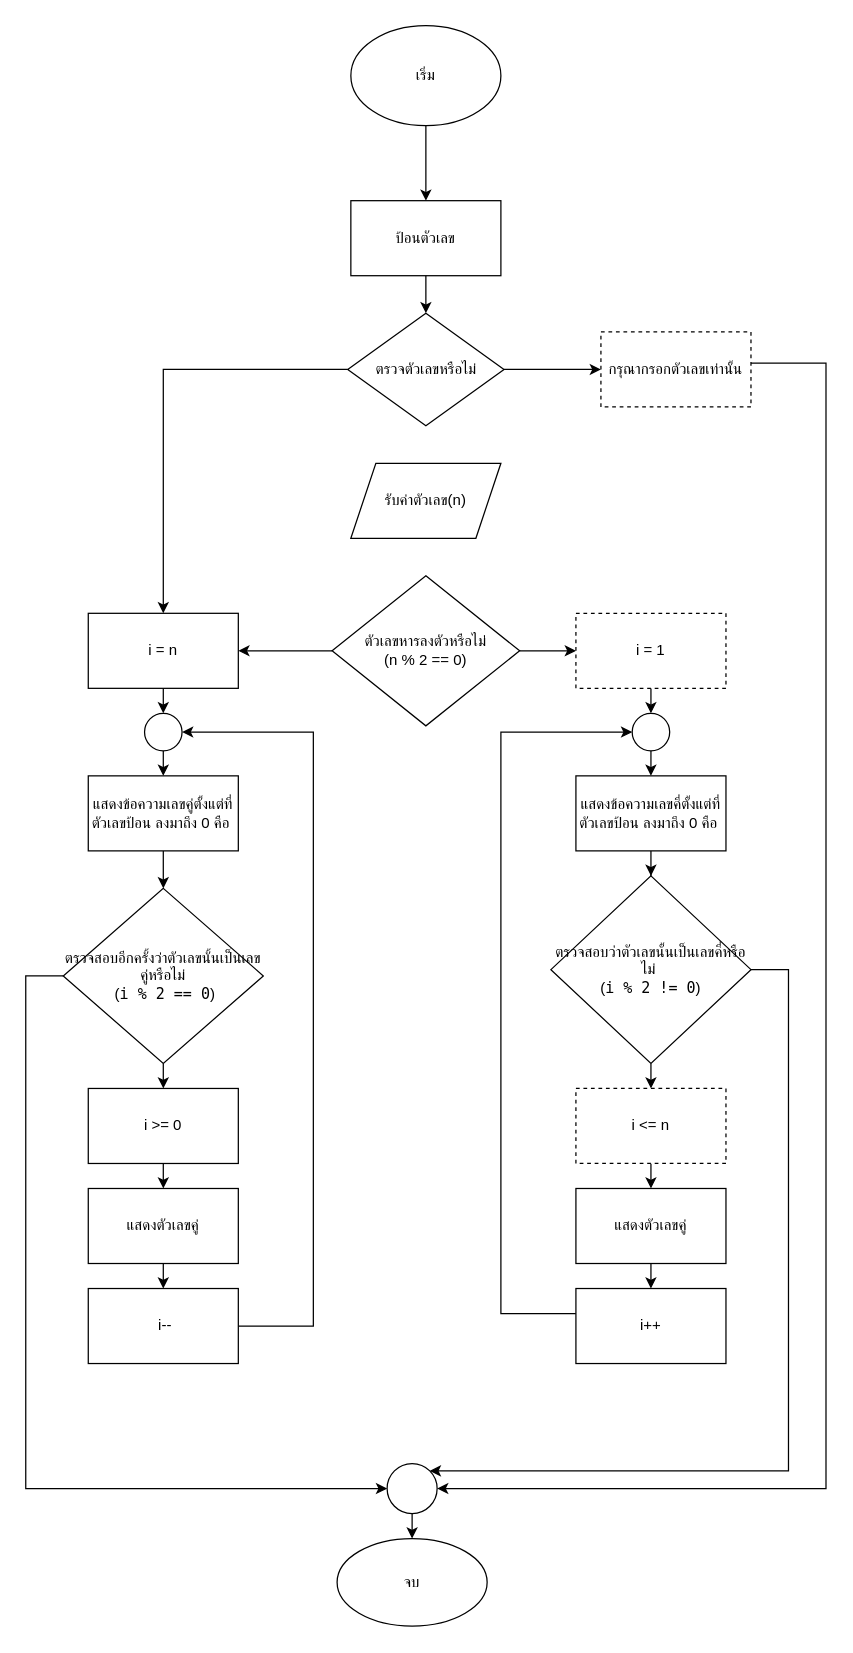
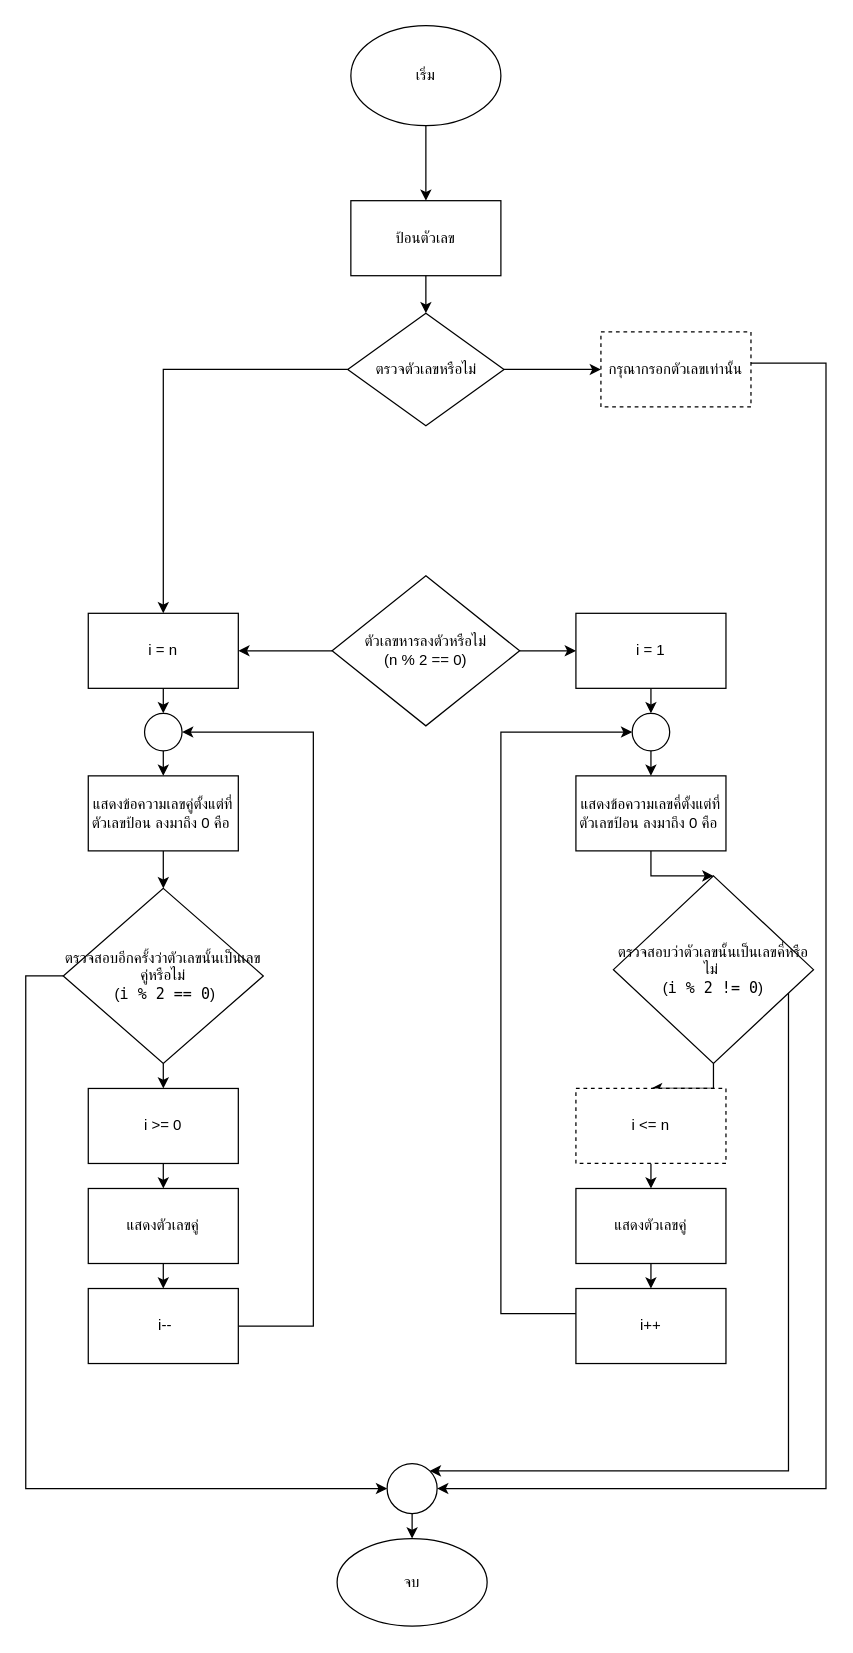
  <mxCell id="0" />
  <mxCell id="1" parent="0" />
  <mxCell id="2" style="edgeStyle=orthogonalEdgeStyle;rounded=0;orthogonalLoop=1;jettySize=auto;html=1;entryX=0.5;entryY=0;entryDx=0;entryDy=0;" edge="1" parent="1" source="3" target="9"><mxGeometry relative="1" as="geometry" /></mxCell>
  <mxCell id="3" value="เริ่ม" style="ellipse;whiteSpace=wrap;html=1;" vertex="1" parent="1"><mxGeometry x="280" y="20" width="120" height="80" as="geometry" /></mxCell>
- <mxCell id="4" value="รับค่าตัวเลข(n)" style="shape=parallelogram;perimeter=parallelogramPerimeter;whiteSpace=wrap;html=1;fixedSize=1;" vertex="1" parent="1"><mxGeometry x="280" y="370" width="120" height="60" as="geometry" /></mxCell>
  <mxCell id="5" style="edgeStyle=orthogonalEdgeStyle;rounded=0;orthogonalLoop=1;jettySize=auto;html=1;exitX=0;exitY=0.5;exitDx=0;exitDy=0;entryX=1;entryY=0.5;entryDx=0;entryDy=0;" edge="1" parent="1" source="7" target="27"><mxGeometry relative="1" as="geometry" /></mxCell>
  <mxCell id="6" style="edgeStyle=orthogonalEdgeStyle;rounded=0;orthogonalLoop=1;jettySize=auto;html=1;entryX=0;entryY=0.5;entryDx=0;entryDy=0;" edge="1" parent="1" source="7" target="29"><mxGeometry relative="1" as="geometry" /></mxCell>
  <mxCell id="7" value="&lt;div&gt;&lt;font style=&quot;color: light-dark(rgb(0, 0, 0), rgb(12, 67, 96));&quot;&gt;&lt;span style=&quot;background-color: transparent; color: light-dark(rgb(0, 0, 0), rgb(255, 255, 255));&quot;&gt;ตัวเลข&lt;/span&gt;หารลงตัวหรือไม่่&lt;/font&gt;&lt;/div&gt;&lt;div&gt;&lt;font style=&quot;color: light-dark(rgb(0, 0, 0), rgb(12, 67, 96));&quot;&gt;(n % 2 == 0)&lt;/font&gt;&lt;/div&gt;" style="rhombus;whiteSpace=wrap;html=1;" vertex="1" parent="1"><mxGeometry x="265" y="460" width="150" height="120" as="geometry" /></mxCell>
  <mxCell id="8" style="edgeStyle=orthogonalEdgeStyle;rounded=0;orthogonalLoop=1;jettySize=auto;html=1;" edge="1" parent="1" source="46" target="27"><mxGeometry relative="1" as="geometry" /></mxCell>
  <mxCell id="9" value="ป้อนตัวเลข" style="rounded=0;whiteSpace=wrap;html=1;" vertex="1" parent="1"><mxGeometry x="280" y="160" width="120" height="60" as="geometry" /></mxCell>
  <mxCell id="10" style="edgeStyle=orthogonalEdgeStyle;rounded=0;orthogonalLoop=1;jettySize=auto;html=1;exitX=0.5;exitY=1;exitDx=0;exitDy=0;entryX=0.5;entryY=0;entryDx=0;entryDy=0;" edge="1" parent="1" source="11" target="16"><mxGeometry relative="1" as="geometry" /></mxCell>
  <mxCell id="11" value="แสดงข้อความเลขคู่ตั้งแต่ที่ตัวเลขป้อน ลงมาถึง 0 คือ&amp;nbsp;" style="rounded=0;whiteSpace=wrap;html=1;" vertex="1" parent="1"><mxGeometry x="70" y="620" width="120" height="60" as="geometry" /></mxCell>
  <mxCell id="12" style="edgeStyle=orthogonalEdgeStyle;rounded=0;orthogonalLoop=1;jettySize=auto;html=1;entryX=0.5;entryY=0;entryDx=0;entryDy=0;" edge="1" parent="1" source="13" target="21"><mxGeometry relative="1" as="geometry" /></mxCell>
  <mxCell id="13" value="แสดงข้อความเลขคี่ตั้งแต่ที่ตัวเลขป้อน ลงมาถึง 0 คือ&amp;nbsp;" style="rounded=0;whiteSpace=wrap;html=1;" vertex="1" parent="1"><mxGeometry x="460" y="620" width="120" height="60" as="geometry" /></mxCell>
  <mxCell id="14" style="edgeStyle=orthogonalEdgeStyle;rounded=0;orthogonalLoop=1;jettySize=auto;html=1;exitX=0.5;exitY=1;exitDx=0;exitDy=0;entryX=0.5;entryY=0;entryDx=0;entryDy=0;" edge="1" parent="1" source="16" target="18"><mxGeometry relative="1" as="geometry" /></mxCell>
  <mxCell id="15" style="edgeStyle=orthogonalEdgeStyle;rounded=0;orthogonalLoop=1;jettySize=auto;html=1;entryX=0;entryY=0.5;entryDx=0;entryDy=0;" edge="1" parent="1" source="16" target="42"><mxGeometry relative="1" as="geometry"><Array as="points"><mxPoint x="20" y="780" /><mxPoint x="20" y="1190" /></Array></mxGeometry></mxCell>
  <mxCell id="16" value="&lt;div&gt;ตรวจสอบอีกครั้งว่าตัวเลขนั้นเป็นเลขคู่หรือไม่&lt;/div&gt;&lt;div&gt;&amp;nbsp;(&lt;code&gt;i % 2 == 0&lt;/code&gt;)&lt;/div&gt;" style="rhombus;whiteSpace=wrap;html=1;" vertex="1" parent="1"><mxGeometry x="50" y="710" width="160" height="140" as="geometry" /></mxCell>
  <mxCell id="17" style="edgeStyle=orthogonalEdgeStyle;rounded=0;orthogonalLoop=1;jettySize=auto;html=1;exitX=0.5;exitY=1;exitDx=0;exitDy=0;entryX=0.5;entryY=0;entryDx=0;entryDy=0;" edge="1" parent="1" source="18" target="25"><mxGeometry relative="1" as="geometry" /></mxCell>
  <mxCell id="18" value="i &amp;gt;= 0" style="rounded=0;whiteSpace=wrap;html=1;" vertex="1" parent="1"><mxGeometry x="70" y="870" width="120" height="60" as="geometry" /></mxCell>
  <mxCell id="19" style="edgeStyle=orthogonalEdgeStyle;rounded=0;orthogonalLoop=1;jettySize=auto;html=1;exitX=0.5;exitY=1;exitDx=0;exitDy=0;entryX=0.5;entryY=0;entryDx=0;entryDy=0;" edge="1" parent="1" source="21" target="31"><mxGeometry relative="1" as="geometry" /></mxCell>
  <mxCell id="20" style="edgeStyle=orthogonalEdgeStyle;rounded=0;orthogonalLoop=1;jettySize=auto;html=1;entryX=1;entryY=0;entryDx=0;entryDy=0;" edge="1" parent="1" source="21" target="42"><mxGeometry relative="1" as="geometry"><Array as="points"><mxPoint x="630" y="775" /><mxPoint x="630" y="1176" /></Array></mxGeometry></mxCell>
- <mxCell id="21" value="ตรวจสอบว่าตัวเลขนั้นเป็นเลขคี่หรือไม่&amp;nbsp;&lt;div&gt;(&lt;code&gt;i % 2 != 0&lt;/code&gt;)&lt;/div&gt;" style="rhombus;whiteSpace=wrap;html=1;" vertex="1" parent="1"><mxGeometry x="440" y="700" width="160" height="150" as="geometry" /></mxCell>
+ <mxCell id="21" value="ตรวจสอบว่าตัวเลขนั้นเป็นเลขคี่หรือไม่&amp;nbsp;&lt;div&gt;(&lt;code&gt;i % 2 != 0&lt;/code&gt;)&lt;/div&gt;" style="rhombus;whiteSpace=wrap;html=1;" vertex="1" parent="1"><mxGeometry x="490" y="700" width="160" height="150" as="geometry" /></mxCell>
  <mxCell id="22" style="edgeStyle=orthogonalEdgeStyle;rounded=0;orthogonalLoop=1;jettySize=auto;html=1;exitX=0.5;exitY=1;exitDx=0;exitDy=0;entryX=0.5;entryY=0;entryDx=0;entryDy=0;" edge="1" parent="1" source="23" target="35"><mxGeometry relative="1" as="geometry" /></mxCell>
  <mxCell id="23" value="แสดงตัวเลขคู่" style="rounded=0;whiteSpace=wrap;html=1;" vertex="1" parent="1"><mxGeometry x="460" y="950" width="120" height="60" as="geometry" /></mxCell>
  <mxCell id="24" style="edgeStyle=orthogonalEdgeStyle;rounded=0;orthogonalLoop=1;jettySize=auto;html=1;exitX=0.5;exitY=1;exitDx=0;exitDy=0;entryX=0.5;entryY=0;entryDx=0;entryDy=0;" edge="1" parent="1" source="25" target="33"><mxGeometry relative="1" as="geometry" /></mxCell>
  <mxCell id="25" value="แสดงตัวเลขคู่" style="rounded=0;whiteSpace=wrap;html=1;" vertex="1" parent="1"><mxGeometry x="70" y="950" width="120" height="60" as="geometry" /></mxCell>
  <mxCell id="26" style="edgeStyle=orthogonalEdgeStyle;rounded=0;orthogonalLoop=1;jettySize=auto;html=1;exitX=0.5;exitY=1;exitDx=0;exitDy=0;entryX=0.5;entryY=0;entryDx=0;entryDy=0;" edge="1" parent="1" source="27" target="37"><mxGeometry relative="1" as="geometry" /></mxCell>
  <mxCell id="27" value="i = n" style="rounded=0;whiteSpace=wrap;html=1;" vertex="1" parent="1"><mxGeometry x="70" y="490" width="120" height="60" as="geometry" /></mxCell>
  <mxCell id="28" style="edgeStyle=orthogonalEdgeStyle;rounded=0;orthogonalLoop=1;jettySize=auto;html=1;exitX=0.5;exitY=1;exitDx=0;exitDy=0;entryX=0.5;entryY=0;entryDx=0;entryDy=0;" edge="1" parent="1" source="29" target="40"><mxGeometry relative="1" as="geometry" /></mxCell>
- <mxCell id="29" value="i = 1" style="rounded=0;whiteSpace=wrap;html=1;dashed=1;" vertex="1" parent="1"><mxGeometry x="460" y="490" width="120" height="60" as="geometry" /></mxCell>
+ <mxCell id="29" value="i = 1" style="rounded=0;whiteSpace=wrap;html=1;" vertex="1" parent="1"><mxGeometry x="460" y="490" width="120" height="60" as="geometry" /></mxCell>
  <mxCell id="30" style="edgeStyle=orthogonalEdgeStyle;rounded=0;orthogonalLoop=1;jettySize=auto;html=1;exitX=0.5;exitY=1;exitDx=0;exitDy=0;entryX=0.5;entryY=0;entryDx=0;entryDy=0;" edge="1" parent="1" source="31" target="23"><mxGeometry relative="1" as="geometry" /></mxCell>
  <mxCell id="31" value="i &amp;lt;= n" style="rounded=0;whiteSpace=wrap;html=1;dashed=1;" vertex="1" parent="1"><mxGeometry x="460" y="870" width="120" height="60" as="geometry" /></mxCell>
  <mxCell id="32" style="edgeStyle=orthogonalEdgeStyle;rounded=0;orthogonalLoop=1;jettySize=auto;html=1;entryX=1;entryY=0.5;entryDx=0;entryDy=0;" edge="1" parent="1" source="33" target="37"><mxGeometry relative="1" as="geometry"><Array as="points"><mxPoint x="250" y="1060" /><mxPoint x="250" y="585" /></Array></mxGeometry></mxCell>
  <mxCell id="33" value="&amp;nbsp;i--" style="rounded=0;whiteSpace=wrap;html=1;" vertex="1" parent="1"><mxGeometry x="70" y="1030" width="120" height="60" as="geometry" /></mxCell>
  <mxCell id="34" style="edgeStyle=orthogonalEdgeStyle;rounded=0;orthogonalLoop=1;jettySize=auto;html=1;entryX=0;entryY=0.5;entryDx=0;entryDy=0;" edge="1" parent="1" source="35" target="40"><mxGeometry relative="1" as="geometry"><Array as="points"><mxPoint x="400" y="1050" /><mxPoint x="400" y="585" /></Array></mxGeometry></mxCell>
  <mxCell id="35" value="i++" style="rounded=0;whiteSpace=wrap;html=1;" vertex="1" parent="1"><mxGeometry x="460" y="1030" width="120" height="60" as="geometry" /></mxCell>
  <mxCell id="36" style="edgeStyle=orthogonalEdgeStyle;rounded=0;orthogonalLoop=1;jettySize=auto;html=1;exitX=0.5;exitY=1;exitDx=0;exitDy=0;entryX=0.5;entryY=0;entryDx=0;entryDy=0;" edge="1" parent="1" source="37" target="11"><mxGeometry relative="1" as="geometry" /></mxCell>
  <mxCell id="37" value="" style="ellipse;whiteSpace=wrap;html=1;aspect=fixed;" vertex="1" parent="1"><mxGeometry x="115" y="570" width="30" height="30" as="geometry" /></mxCell>
  <mxCell id="38" style="edgeStyle=orthogonalEdgeStyle;rounded=0;orthogonalLoop=1;jettySize=auto;html=1;exitX=0.5;exitY=1;exitDx=0;exitDy=0;entryX=0.5;entryY=0;entryDx=0;entryDy=0;" edge="1" parent="1" source="40" target="13"><mxGeometry relative="1" as="geometry" /></mxCell>
  <mxCell id="39" style="edgeStyle=orthogonalEdgeStyle;rounded=0;orthogonalLoop=1;jettySize=auto;html=1;exitX=0.5;exitY=1;exitDx=0;exitDy=0;" edge="1" parent="1" source="40"><mxGeometry relative="1" as="geometry"><mxPoint x="520" y="600" as="targetPoint" /></mxGeometry></mxCell>
  <mxCell id="40" value="" style="ellipse;whiteSpace=wrap;html=1;aspect=fixed;" vertex="1" parent="1"><mxGeometry x="505" y="570" width="30" height="30" as="geometry" /></mxCell>
  <mxCell id="41" style="edgeStyle=orthogonalEdgeStyle;rounded=0;orthogonalLoop=1;jettySize=auto;html=1;exitX=0.5;exitY=1;exitDx=0;exitDy=0;entryX=0.5;entryY=0;entryDx=0;entryDy=0;" edge="1" parent="1" source="42" target="43"><mxGeometry relative="1" as="geometry" /></mxCell>
  <mxCell id="42" value="" style="ellipse;whiteSpace=wrap;html=1;aspect=fixed;" vertex="1" parent="1"><mxGeometry x="309" y="1170" width="40" height="40" as="geometry" /></mxCell>
  <mxCell id="43" value="จบ" style="ellipse;whiteSpace=wrap;html=1;" vertex="1" parent="1"><mxGeometry x="269" y="1230" width="120" height="70" as="geometry" /></mxCell>
  <mxCell id="44" value="" style="edgeStyle=orthogonalEdgeStyle;rounded=0;orthogonalLoop=1;jettySize=auto;html=1;entryX=0.5;entryY=0;entryDx=0;entryDy=0;" edge="1" parent="1" source="9" target="46"><mxGeometry relative="1" as="geometry"><mxPoint x="340" y="220" as="sourcePoint" /><mxPoint x="340" y="360" as="targetPoint" /></mxGeometry></mxCell>
  <mxCell id="45" style="edgeStyle=orthogonalEdgeStyle;rounded=0;orthogonalLoop=1;jettySize=auto;html=1;entryX=0;entryY=0.5;entryDx=0;entryDy=0;" edge="1" parent="1" source="46" target="48"><mxGeometry relative="1" as="geometry"><mxPoint x="550" y="295" as="targetPoint" /></mxGeometry></mxCell>
  <mxCell id="46" value="ตรวจตัวเลขหรือไม่" style="rhombus;whiteSpace=wrap;html=1;" vertex="1" parent="1"><mxGeometry x="277.5" y="250" width="125" height="90" as="geometry" /></mxCell>
  <mxCell id="47" style="edgeStyle=orthogonalEdgeStyle;rounded=0;orthogonalLoop=1;jettySize=auto;html=1;entryX=1;entryY=0.5;entryDx=0;entryDy=0;exitX=1;exitY=0.5;exitDx=0;exitDy=0;" edge="1" parent="1" source="48" target="42"><mxGeometry relative="1" as="geometry"><Array as="points"><mxPoint x="557" y="295" /><mxPoint x="557" y="290" /><mxPoint x="660" y="290" /><mxPoint x="660" y="1190" /></Array></mxGeometry></mxCell>
  <mxCell id="48" value="กรุณากรอกตัวเลขเท่านั้น" style="rounded=0;whiteSpace=wrap;html=1;dashed=1;" vertex="1" parent="1"><mxGeometry x="480" y="265" width="120" height="60" as="geometry" /></mxCell>
